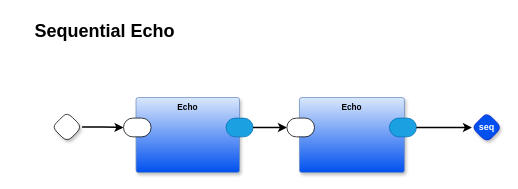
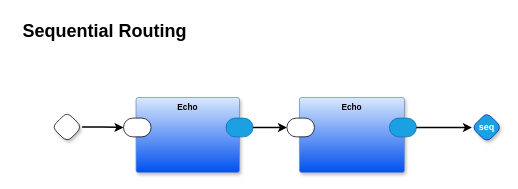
  <mxCell id="0" />
  <mxCell id="1" parent="0" />
- <mxCell id="2" value="&lt;b&gt;&lt;font style=&quot;font-size: 24px;&quot;&gt;Sequential Echo&lt;/font&gt;&lt;/b&gt;" style="text;html=1;align=center;verticalAlign=middle;resizable=0;points=[];autosize=1;strokeColor=none;fillColor=none;" vertex="1" parent="1"><mxGeometry x="20" y="20" width="237" height="41" as="geometry" /></mxCell>
+ <mxCell id="2" value="&lt;b&gt;&lt;font style=&quot;font-size: 24px;&quot;&gt;Sequential Routing&lt;/font&gt;&lt;/b&gt;" style="text;html=1;align=center;verticalAlign=middle;resizable=0;points=[];autosize=1;strokeColor=none;fillColor=none;" vertex="1" parent="1"><mxGeometry x="20" y="20" width="237" height="41" as="geometry" /></mxCell>
  <mxCell id="3" value="Echo" style="rounded=1;whiteSpace=wrap;html=1;sketch=0;container=1;recursiveResize=0;verticalAlign=top;arcSize=6;fontStyle=1;autosize=0;points=[];absoluteArcSize=1;shadow=1;strokeColor=#6c8ebf;fillColor=#dae8fc;fontFamily=Helvetica;fontSize=11;gradientColor=#0050EF;fontColor=default;" vertex="1" parent="1"><mxGeometry x="181" y="129.5" width="138" height="100" as="geometry"><mxRectangle x="-98" y="-1230" width="99" height="26" as="alternateBounds" /></mxGeometry></mxCell>
  <mxCell id="4" value="" style="rounded=1;whiteSpace=wrap;html=1;sketch=0;points=[[0,0.5,0,0,0],[1,0.5,0,0,0]];arcSize=50;fontFamily=Helvetica;fontSize=11;fontColor=default;" vertex="1" parent="3"><mxGeometry x="-16.75" y="27.5" width="36.75" height="25" as="geometry" /></mxCell>
  <mxCell id="5" value="" style="rounded=1;whiteSpace=wrap;html=1;sketch=0;points=[[0,0.5,0,0,0],[1,0.5,0,0,0]];fillColor=#1ba1e2;fontColor=#ffffff;strokeColor=#006EAF;arcSize=50;fontFamily=Helvetica;fontSize=11;" vertex="1" parent="3"><mxGeometry x="120" y="27.5" width="36" height="25" as="geometry" /></mxCell>
  <mxCell id="6" value="Echo" style="rounded=1;whiteSpace=wrap;html=1;sketch=0;container=1;recursiveResize=0;verticalAlign=top;arcSize=6;fontStyle=1;autosize=0;points=[];absoluteArcSize=1;shadow=1;strokeColor=#6c8ebf;fillColor=#dae8fc;fontFamily=Helvetica;fontSize=11;gradientColor=#0050EF;fontColor=default;" vertex="1" parent="1"><mxGeometry x="399" y="129.5" width="140" height="100" as="geometry"><mxRectangle x="-98" y="-1230" width="99" height="26" as="alternateBounds" /></mxGeometry></mxCell>
  <mxCell id="7" value="" style="rounded=1;whiteSpace=wrap;html=1;sketch=0;points=[[0,0.5,0,0,0],[1,0.5,0,0,0]];arcSize=50;fontFamily=Helvetica;fontSize=11;fontColor=default;" vertex="1" parent="6"><mxGeometry x="-16.75" y="27.5" width="36.75" height="25" as="geometry" /></mxCell>
  <mxCell id="8" value="" style="rounded=1;whiteSpace=wrap;html=1;sketch=0;points=[[0,0.5,0,0,0],[1,0.5,0,0,0]];fillColor=#1ba1e2;fontColor=#ffffff;strokeColor=#006EAF;arcSize=50;fontFamily=Helvetica;fontSize=11;" vertex="1" parent="6"><mxGeometry x="120" y="27.5" width="36" height="25" as="geometry" /></mxCell>
- <mxCell id="9" value="seq" style="rhombus;whiteSpace=wrap;html=1;rounded=1;fontStyle=1;glass=0;sketch=0;fontSize=12;points=[[0,0.5,0,0,0],[0.5,0,0,0,0],[0.5,1,0,0,0],[1,0.5,0,0,0]];shadow=1;fillColor=#0050ef;fontColor=#ffffff;strokeColor=#001DBC;" vertex="1" parent="1"><mxGeometry x="629" y="149.5" width="40" height="40" as="geometry" /></mxCell>
+ <mxCell id="9" value="seq" style="rhombus;whiteSpace=wrap;html=1;rounded=1;fontStyle=1;glass=0;sketch=0;fontSize=12;points=[[0,0.5,0,0,0],[0.5,0,0,0,0],[0.5,1,0,0,0],[1,0.5,0,0,0]];shadow=1;fillColor=#1ba1e2;fontColor=#ffffff;strokeColor=#001DBC;" vertex="1" parent="1"><mxGeometry x="629" y="149.5" width="40" height="40" as="geometry" /></mxCell>
  <mxCell id="10" style="edgeStyle=orthogonalEdgeStyle;rounded=1;orthogonalLoop=1;jettySize=auto;html=1;exitX=1;exitY=0.5;exitDx=0;exitDy=0;exitPerimeter=0;entryX=0;entryY=0.5;entryDx=0;entryDy=0;entryPerimeter=0;curved=0;strokeWidth=2;" edge="1" parent="1" source="8" target="9"><mxGeometry relative="1" as="geometry" /></mxCell>
  <mxCell id="11" value="" style="rhombus;whiteSpace=wrap;html=1;rounded=1;fontStyle=1;glass=0;sketch=0;fontSize=12;points=[[0,0.5,0,0,0],[0.5,0,0,0,0],[0.5,1,0,0,0],[1,0.5,0,0,0]];shadow=1;" vertex="1" parent="1"><mxGeometry x="69" y="149" width="40" height="40" as="geometry" /></mxCell>
  <mxCell id="12" style="edgeStyle=orthogonalEdgeStyle;rounded=0;orthogonalLoop=1;jettySize=auto;html=1;exitX=1;exitY=0.5;exitDx=0;exitDy=0;exitPerimeter=0;entryX=0;entryY=0.5;entryDx=0;entryDy=0;entryPerimeter=0;strokeWidth=2;" edge="1" parent="1" source="11" target="4"><mxGeometry relative="1" as="geometry" /></mxCell>
  <mxCell id="13" style="edgeStyle=orthogonalEdgeStyle;curved=0;rounded=1;orthogonalLoop=1;jettySize=auto;html=1;exitX=1;exitY=0.5;exitDx=0;exitDy=0;exitPerimeter=0;entryX=0;entryY=0.5;entryDx=0;entryDy=0;entryPerimeter=0;strokeColor=default;strokeWidth=2;align=center;verticalAlign=middle;fontFamily=Helvetica;fontSize=11;fontColor=default;labelBackgroundColor=default;endArrow=classic;" edge="1" parent="1" source="5" target="7"><mxGeometry relative="1" as="geometry" /></mxCell>
